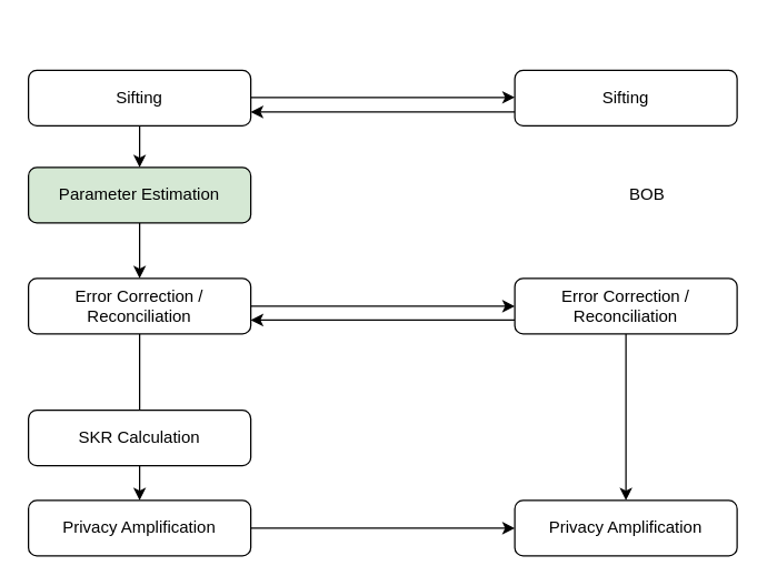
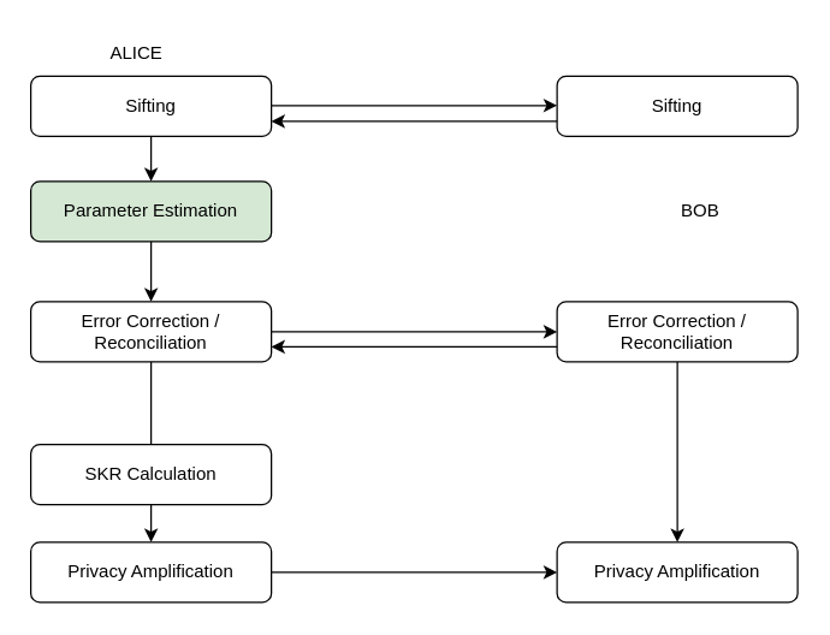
  <mxCell id="0" />
  <mxCell id="1" parent="0" />
  <mxCell id="2" style="edgeStyle=orthogonalEdgeStyle;rounded=0;orthogonalLoop=1;jettySize=auto;html=1;entryX=0.5;entryY=0;entryDx=0;entryDy=0;" edge="1" parent="1" source="3" target="5"><mxGeometry relative="1" as="geometry" /></mxCell>
  <mxCell id="3" value="Parameter Estimation" style="rounded=1;whiteSpace=wrap;html=1;fillColor=#d5e8d4;" vertex="1" parent="1"><mxGeometry x="20" y="120" width="160" height="40" as="geometry" /></mxCell>
  <mxCell id="4" style="edgeStyle=orthogonalEdgeStyle;rounded=0;orthogonalLoop=1;jettySize=auto;html=1;entryX=0;entryY=0.5;entryDx=0;entryDy=0;" edge="1" parent="1" source="5" target="11"><mxGeometry relative="1" as="geometry" /></mxCell>
  <mxCell id="5" value="Error Correction / Reconciliation" style="rounded=1;whiteSpace=wrap;html=1;" vertex="1" parent="1"><mxGeometry x="20" y="200" width="160" height="40" as="geometry" /></mxCell>
  <mxCell id="6" style="edgeStyle=orthogonalEdgeStyle;rounded=0;orthogonalLoop=1;jettySize=auto;html=1;" edge="1" parent="1" source="5" target="8"><mxGeometry relative="1" as="geometry"><mxPoint x="100" y="320" as="sourcePoint" /></mxGeometry></mxCell>
  <mxCell id="7" style="edgeStyle=orthogonalEdgeStyle;rounded=0;orthogonalLoop=1;jettySize=auto;html=1;" edge="1" parent="1" source="8" target="13"><mxGeometry relative="1" as="geometry" /></mxCell>
  <mxCell id="8" value="Privacy Amplification" style="rounded=1;whiteSpace=wrap;html=1;" vertex="1" parent="1"><mxGeometry x="20" y="360" width="160" height="40" as="geometry" /></mxCell>
  <mxCell id="9" style="edgeStyle=orthogonalEdgeStyle;rounded=0;orthogonalLoop=1;jettySize=auto;html=1;entryX=0.5;entryY=0;entryDx=0;entryDy=0;" edge="1" parent="1" source="11" target="13"><mxGeometry relative="1" as="geometry" /></mxCell>
  <mxCell id="10" style="edgeStyle=orthogonalEdgeStyle;rounded=0;orthogonalLoop=1;jettySize=auto;html=1;entryX=1;entryY=0.75;entryDx=0;entryDy=0;" edge="1" parent="1" source="11" target="5"><mxGeometry relative="1" as="geometry"><Array as="points"><mxPoint x="320" y="230" /><mxPoint x="320" y="230" /></Array></mxGeometry></mxCell>
  <mxCell id="11" value="Error Correction / Reconciliation" style="rounded=1;whiteSpace=wrap;html=1;" vertex="1" parent="1"><mxGeometry x="370" y="200" width="160" height="40" as="geometry" /></mxCell>
  <mxCell id="12" value="SKR Calculation" style="rounded=1;whiteSpace=wrap;html=1;" vertex="1" parent="1"><mxGeometry x="20" y="295" width="160" height="40" as="geometry" /></mxCell>
  <mxCell id="13" value="Privacy Amplification" style="rounded=1;whiteSpace=wrap;html=1;" vertex="1" parent="1"><mxGeometry x="370" y="360" width="160" height="40" as="geometry" /></mxCell>
+ <mxCell id="14" value="ALICE" style="text;html=1;align=center;verticalAlign=middle;resizable=0;points=[];autosize=1;strokeColor=none;fillColor=none;" vertex="1" parent="1"><mxGeometry x="60" y="20" width="60" height="30" as="geometry" /></mxCell>
  <mxCell id="15" value="BOB" style="text;html=1;align=center;verticalAlign=middle;resizable=0;points=[];autosize=1;strokeColor=none;fillColor=none;" vertex="1" parent="1"><mxGeometry x="440" y="125" width="50" height="30" as="geometry" /></mxCell>
  <mxCell id="16" style="edgeStyle=orthogonalEdgeStyle;rounded=0;orthogonalLoop=1;jettySize=auto;html=1;" edge="1" parent="1"><mxGeometry relative="1" as="geometry"><mxPoint x="180" y="69.5" as="sourcePoint" /><mxPoint x="370" y="69.5" as="targetPoint" /></mxGeometry></mxCell>
  <mxCell id="17" style="edgeStyle=orthogonalEdgeStyle;rounded=0;orthogonalLoop=1;jettySize=auto;html=1;" edge="1" parent="1" source="18" target="3"><mxGeometry relative="1" as="geometry" /></mxCell>
  <mxCell id="18" value="Sifting" style="rounded=1;whiteSpace=wrap;html=1;" vertex="1" parent="1"><mxGeometry x="20" y="50" width="160" height="40" as="geometry" /></mxCell>
  <mxCell id="19" style="edgeStyle=orthogonalEdgeStyle;rounded=0;orthogonalLoop=1;jettySize=auto;html=1;entryX=1;entryY=0.75;entryDx=0;entryDy=0;" edge="1" parent="1" source="20" target="18"><mxGeometry relative="1" as="geometry"><Array as="points"><mxPoint x="320" y="80" /><mxPoint x="320" y="80" /></Array></mxGeometry></mxCell>
  <mxCell id="20" value="Sifting" style="rounded=1;whiteSpace=wrap;html=1;" vertex="1" parent="1"><mxGeometry x="370" y="50" width="160" height="40" as="geometry" /></mxCell>
